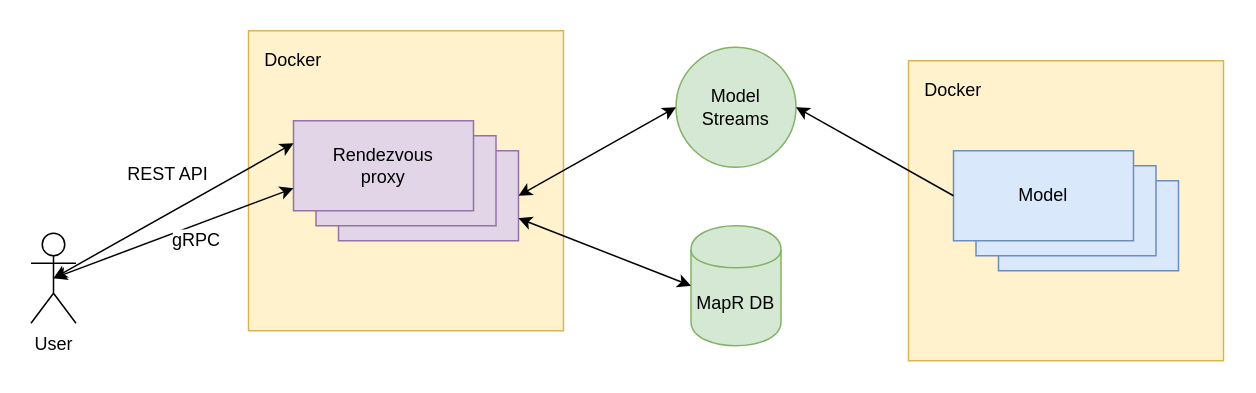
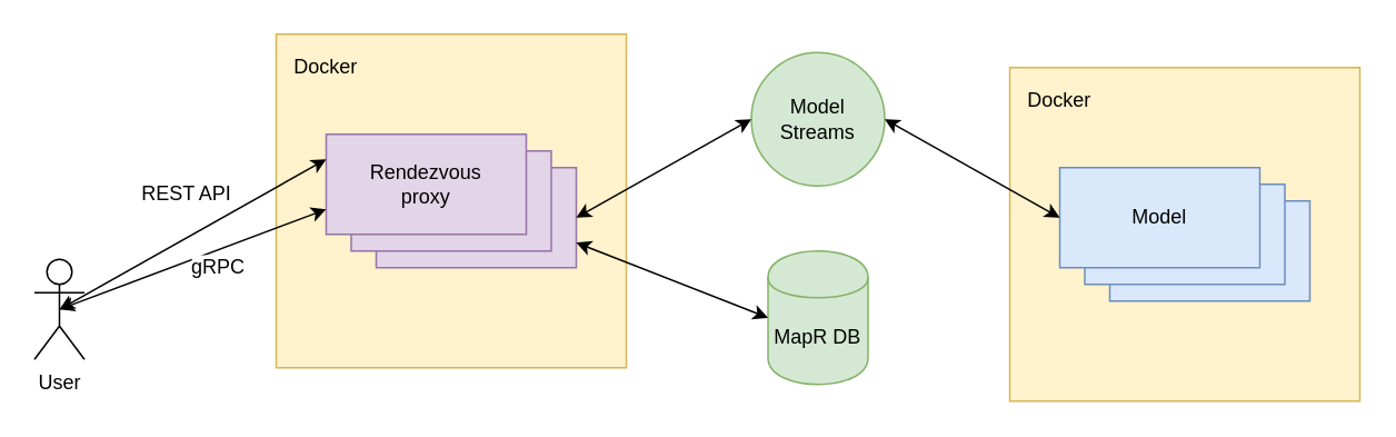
  <mxCell id="0" />
  <mxCell id="1" parent="0" />
  <mxCell id="2" value="" style="rounded=0;whiteSpace=wrap;html=1;fillColor=#fff2cc;strokeColor=#d6b656;" parent="1" vertex="1"><mxGeometry x="605" y="40" width="210" height="200" as="geometry" /></mxCell>
  <mxCell id="3" value="Model&lt;br&gt;Streams&lt;br&gt;" style="ellipse;whiteSpace=wrap;html=1;aspect=fixed;fillColor=#d5e8d4;strokeColor=#82b366;" parent="1" vertex="1"><mxGeometry x="450" y="31" width="80" height="80" as="geometry" /></mxCell>
  <mxCell id="4" value="" style="rounded=0;whiteSpace=wrap;html=1;fillColor=#dae8fc;strokeColor=#6c8ebf;" parent="1" vertex="1"><mxGeometry x="665" y="120" width="120" height="60" as="geometry" /></mxCell>
  <mxCell id="5" value="" style="rounded=0;whiteSpace=wrap;html=1;fillColor=#dae8fc;strokeColor=#6c8ebf;" parent="1" vertex="1"><mxGeometry x="650" y="110" width="120" height="60" as="geometry" /></mxCell>
  <mxCell id="6" value="Model" style="rounded=0;whiteSpace=wrap;html=1;fillColor=#dae8fc;strokeColor=#6c8ebf;" parent="1" vertex="1"><mxGeometry x="635" y="100" width="120" height="60" as="geometry" /></mxCell>
  <mxCell id="7" value="" style="rounded=0;whiteSpace=wrap;html=1;fillColor=#fff2cc;strokeColor=#d6b656;" parent="1" vertex="1"><mxGeometry x="165" y="20" width="210" height="200" as="geometry" /></mxCell>
  <mxCell id="8" value="" style="rounded=0;whiteSpace=wrap;html=1;fillColor=#e1d5e7;strokeColor=#9673a6;" parent="1" vertex="1"><mxGeometry x="225" y="100" width="120" height="60" as="geometry" /></mxCell>
  <mxCell id="9" value="" style="rounded=0;whiteSpace=wrap;html=1;fillColor=#e1d5e7;strokeColor=#9673a6;" parent="1" vertex="1"><mxGeometry x="210" y="90" width="120" height="60" as="geometry" /></mxCell>
  <mxCell id="10" value="Rendezvous&lt;br&gt;proxy&lt;br&gt;" style="rounded=0;whiteSpace=wrap;html=1;fillColor=#e1d5e7;strokeColor=#9673a6;" parent="1" vertex="1"><mxGeometry x="195" y="80" width="120" height="60" as="geometry" /></mxCell>
  <mxCell id="11" value="" style="endArrow=classic;startArrow=classic;html=1;exitX=1;exitY=0.5;exitDx=0;exitDy=0;entryX=0;entryY=0.5;entryDx=0;entryDy=0;" parent="1" source="8" target="3" edge="1"><mxGeometry width="50" height="50" relative="1" as="geometry"><mxPoint x="395" y="150" as="sourcePoint" /><mxPoint x="445" y="100" as="targetPoint" /></mxGeometry></mxCell>
  <mxCell id="12" value="User" style="shape=umlActor;verticalLabelPosition=bottom;labelBackgroundColor=#ffffff;verticalAlign=top;html=1;outlineConnect=0;" parent="1" vertex="1"><mxGeometry x="20" y="155" width="30" height="60" as="geometry" /></mxCell>
  <mxCell id="13" value="" style="endArrow=classic;startArrow=classic;html=1;entryX=0;entryY=0.25;entryDx=0;entryDy=0;exitX=0.5;exitY=0.5;exitDx=0;exitDy=0;exitPerimeter=0;" parent="1" source="12" target="10" edge="1"><mxGeometry width="50" height="50" relative="1" as="geometry"><mxPoint x="50" y="280" as="sourcePoint" /><mxPoint x="100" y="230" as="targetPoint" /></mxGeometry></mxCell>
  <mxCell id="14" value="REST API" style="text;html=1;resizable=0;points=[];align=center;verticalAlign=middle;labelBackgroundColor=#ffffff;" parent="13" vertex="1" connectable="0"><mxGeometry x="0.314" y="1" relative="1" as="geometry"><mxPoint x="-29.5" y="-9" as="offset" /></mxGeometry></mxCell>
- <mxCell id="15" value="" style="endArrow=none;startArrow=classic;html=1;entryX=0;entryY=0.5;entryDx=0;entryDy=0;exitX=1;exitY=0.5;exitDx=0;exitDy=0;" parent="1" source="3" target="6" edge="1"><mxGeometry width="50" height="50" relative="1" as="geometry"><mxPoint x="520" y="320" as="sourcePoint" /><mxPoint x="570" y="270" as="targetPoint" /></mxGeometry></mxCell>
+ <mxCell id="15" value="" style="endArrow=classic;startArrow=classic;html=1;entryX=0;entryY=0.5;entryDx=0;entryDy=0;exitX=1;exitY=0.5;exitDx=0;exitDy=0;" parent="1" source="3" target="6" edge="1"><mxGeometry width="50" height="50" relative="1" as="geometry"><mxPoint x="520" y="320" as="sourcePoint" /><mxPoint x="570" y="270" as="targetPoint" /></mxGeometry></mxCell>
  <mxCell id="16" value="Docker" style="text;html=1;strokeColor=none;fillColor=none;align=center;verticalAlign=middle;whiteSpace=wrap;rounded=0;" parent="1" vertex="1"><mxGeometry x="175" y="30" width="40" height="20" as="geometry" /></mxCell>
  <mxCell id="17" value="Docker" style="text;html=1;strokeColor=none;fillColor=none;align=center;verticalAlign=middle;whiteSpace=wrap;rounded=0;" parent="1" vertex="1"><mxGeometry x="615" y="50" width="40" height="20" as="geometry" /></mxCell>
  <mxCell id="18" value="MapR DB" style="shape=cylinder;whiteSpace=wrap;html=1;boundedLbl=1;backgroundOutline=1;fillColor=#d5e8d4;strokeColor=#82b366;" parent="1" vertex="1"><mxGeometry x="460" y="150" width="60" height="80" as="geometry" /></mxCell>
  <mxCell id="19" value="" style="endArrow=classic;startArrow=classic;html=1;entryX=0;entryY=0.5;entryDx=0;entryDy=0;exitX=1;exitY=0.75;exitDx=0;exitDy=0;" parent="1" source="8" target="18" edge="1"><mxGeometry width="50" height="50" relative="1" as="geometry"><mxPoint x="350" y="350" as="sourcePoint" /><mxPoint x="400" y="300" as="targetPoint" /></mxGeometry></mxCell>
  <mxCell id="20" value="" style="endArrow=classic;startArrow=classic;html=1;entryX=0;entryY=0.75;entryDx=0;entryDy=0;exitX=0.5;exitY=0.5;exitDx=0;exitDy=0;exitPerimeter=0;" parent="1" source="12" target="10" edge="1"><mxGeometry width="50" height="50" relative="1" as="geometry"><mxPoint x="90" y="190" as="sourcePoint" /><mxPoint x="140" y="140" as="targetPoint" /></mxGeometry></mxCell>
  <mxCell id="21" value="gRPC" style="text;html=1;resizable=0;points=[];align=center;verticalAlign=middle;labelBackgroundColor=#ffffff;" parent="20" vertex="1" connectable="0"><mxGeometry x="0.214" relative="1" as="geometry"><mxPoint x="-2.5" y="11" as="offset" /></mxGeometry></mxCell>
